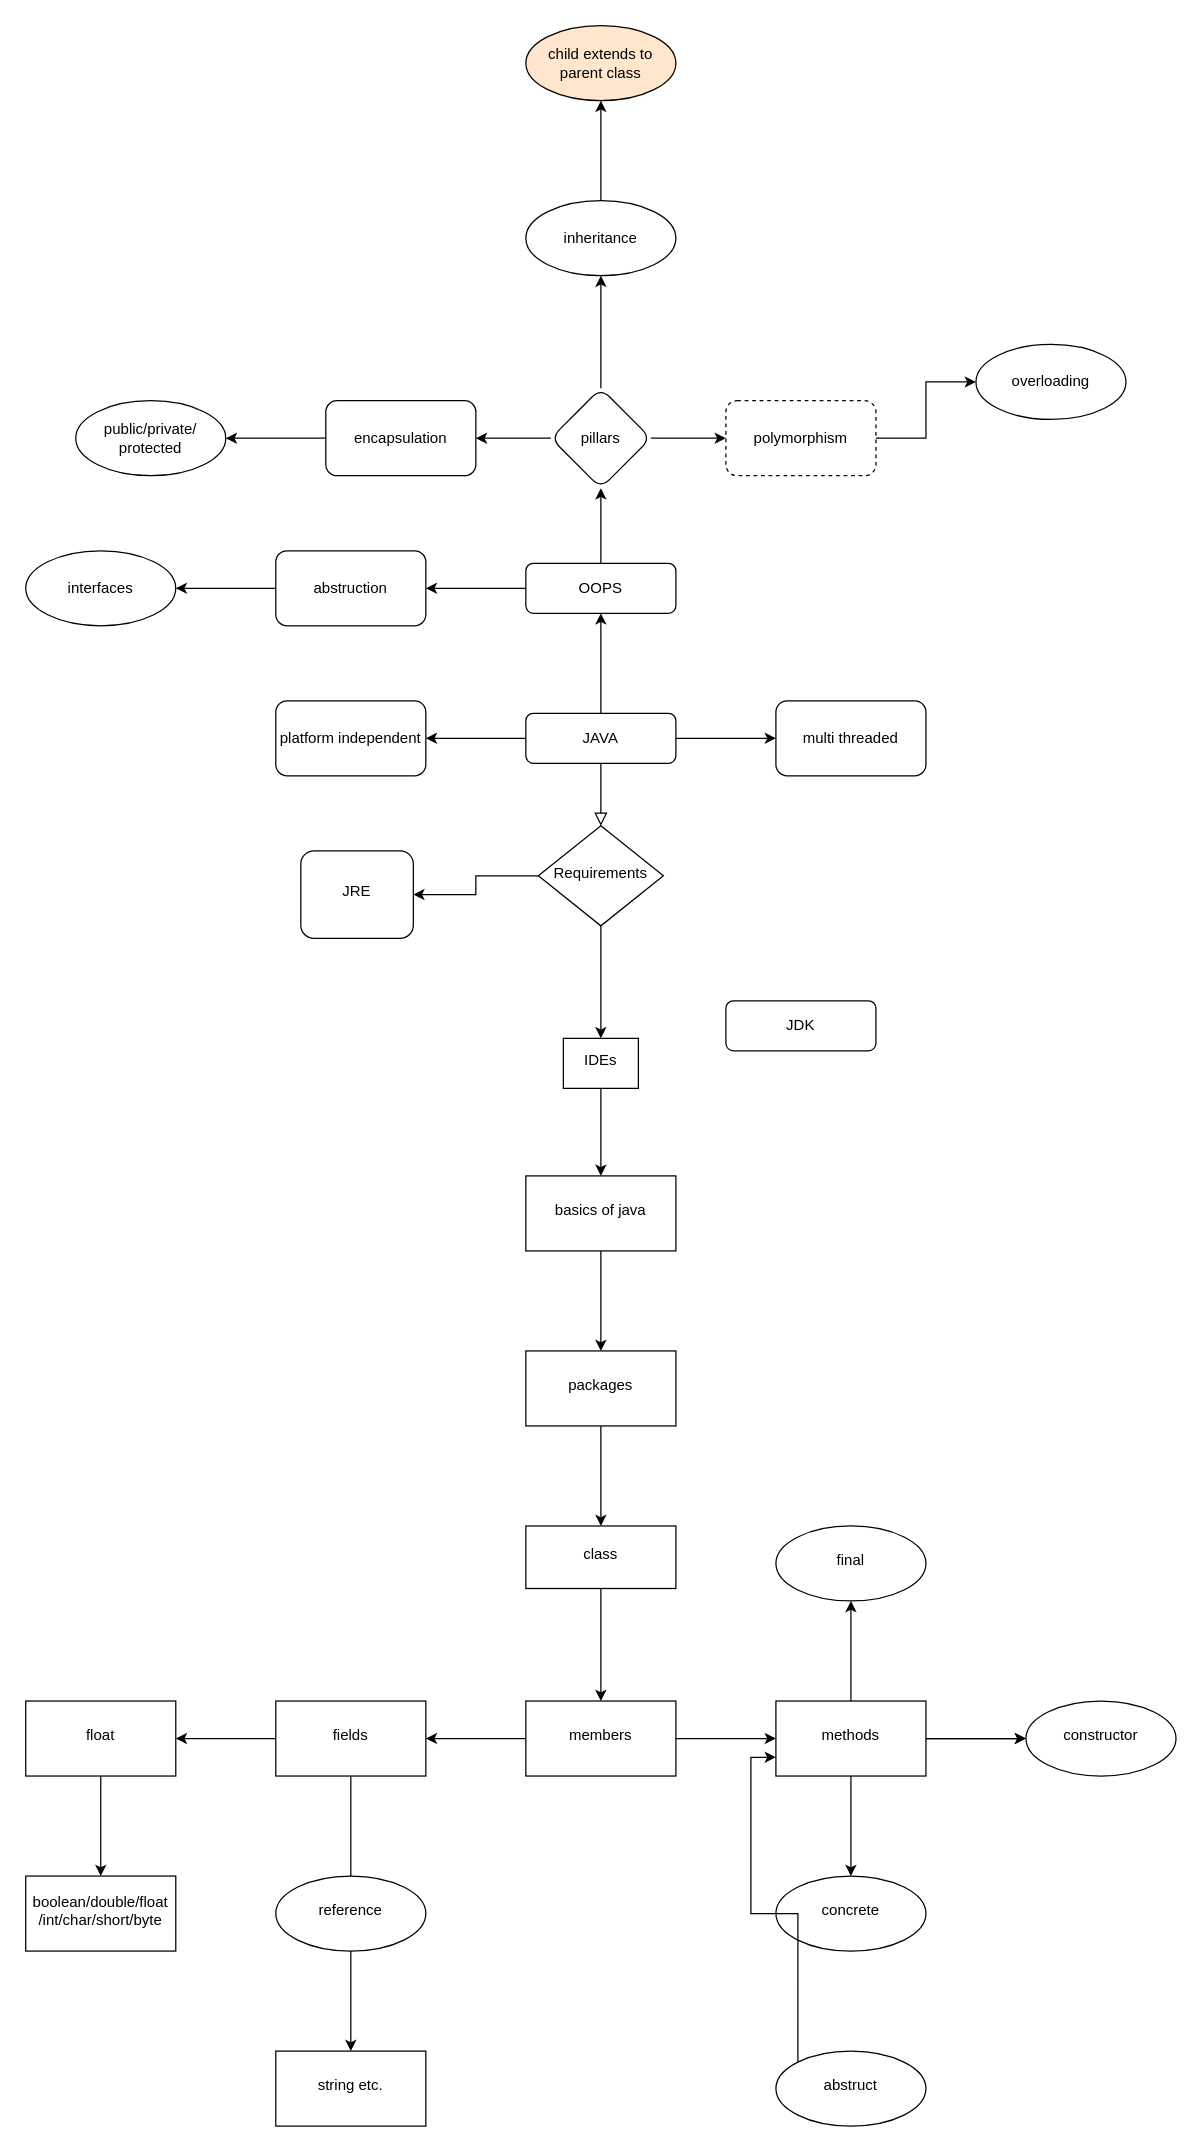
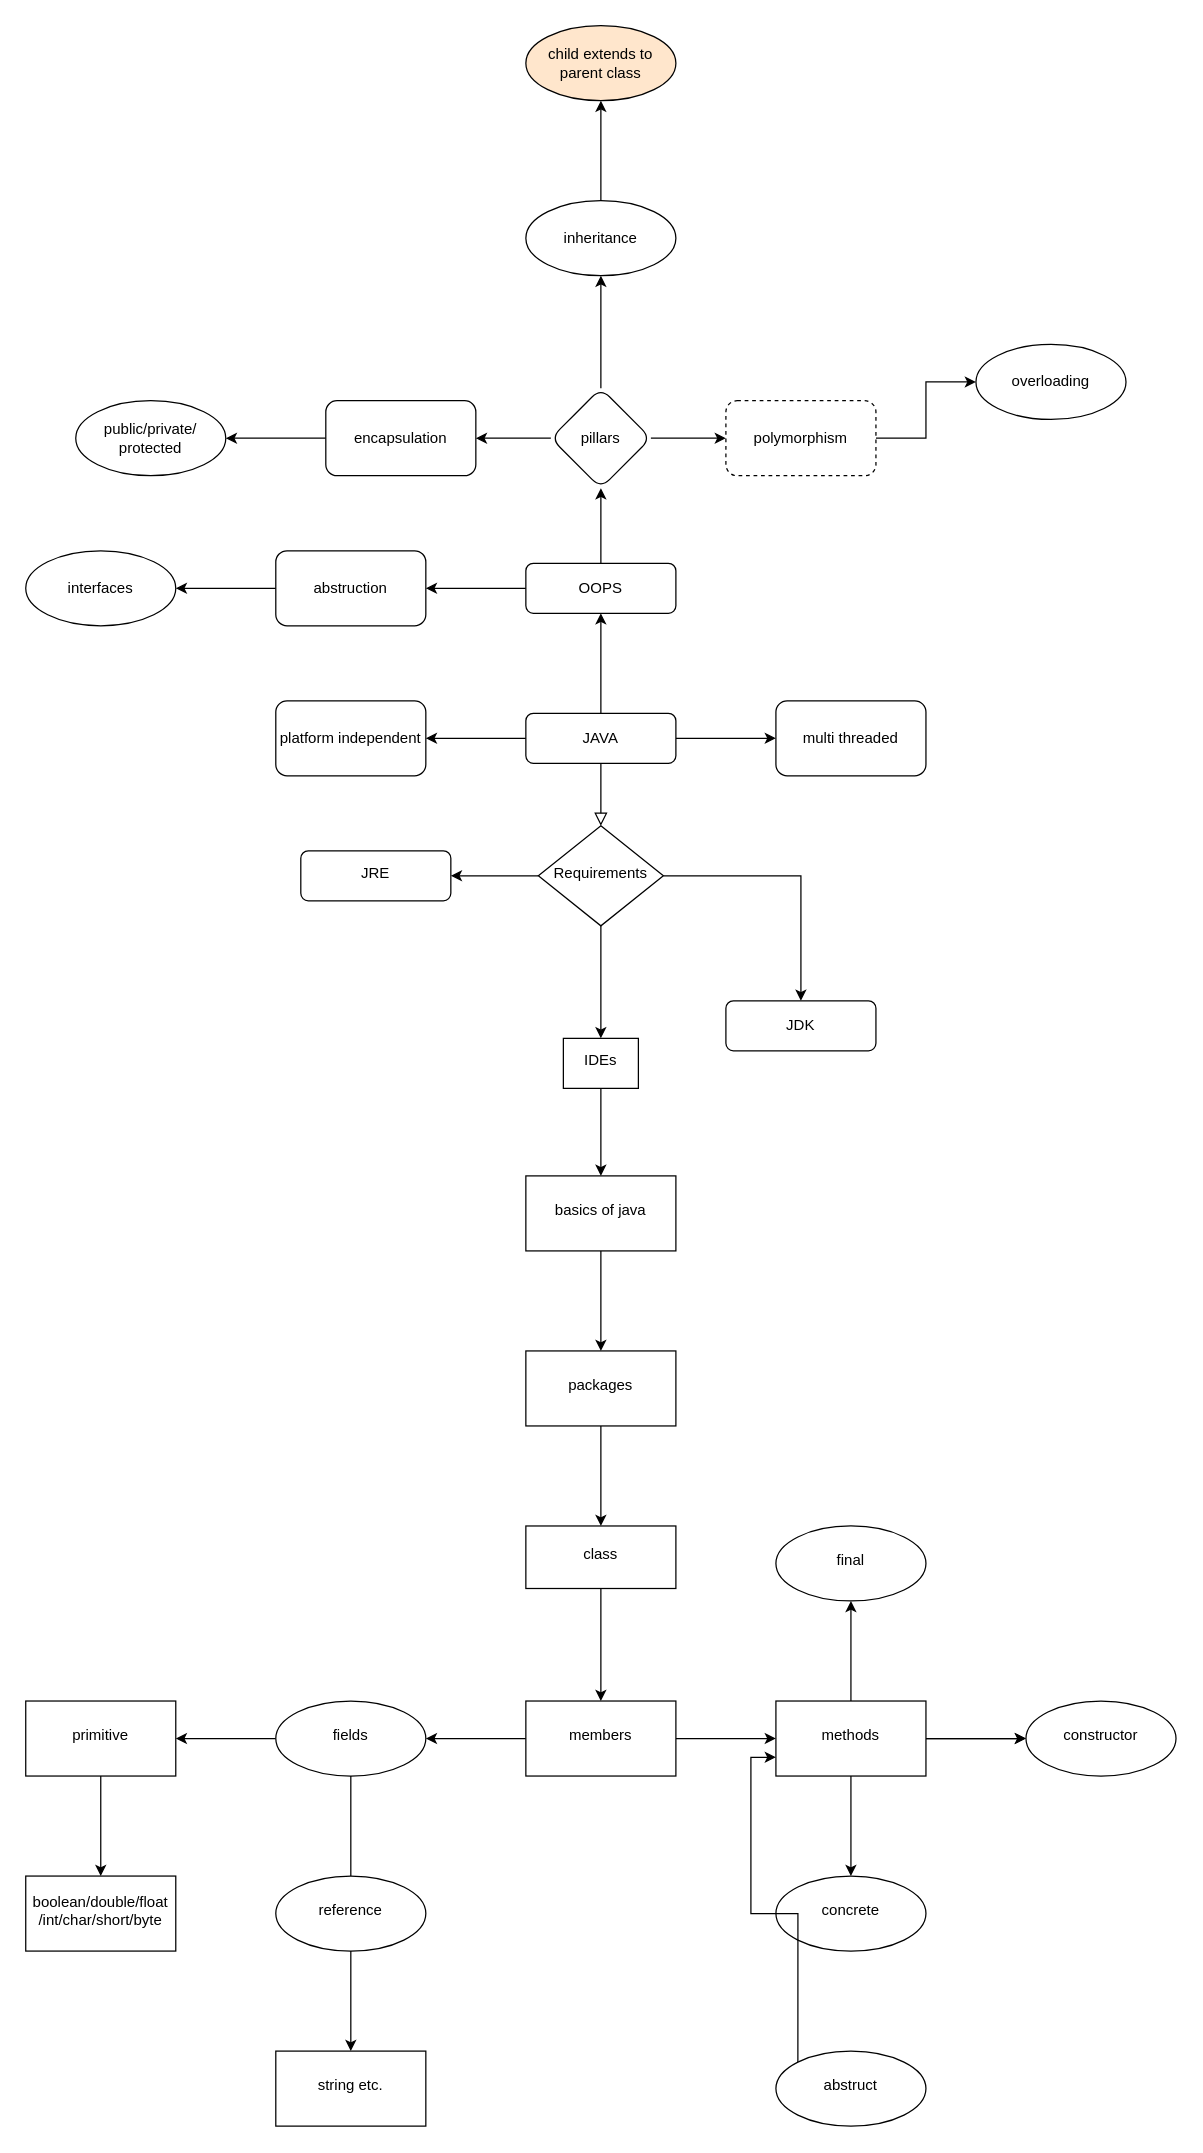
  <mxCell id="0" />
  <mxCell id="1" parent="0" />
  <mxCell id="2" value="" style="rounded=0;html=1;jettySize=auto;orthogonalLoop=1;fontSize=11;endArrow=block;endFill=0;endSize=8;strokeWidth=1;shadow=0;labelBackgroundColor=none;edgeStyle=orthogonalEdgeStyle;" parent="1" source="6" target="10" edge="1"><mxGeometry relative="1" as="geometry" /></mxCell>
  <mxCell id="3" value="" style="edgeStyle=orthogonalEdgeStyle;rounded=0;orthogonalLoop=1;jettySize=auto;html=1;" edge="1" parent="1" source="6" target="15"><mxGeometry relative="1" as="geometry" /></mxCell>
  <mxCell id="4" value="" style="edgeStyle=orthogonalEdgeStyle;rounded=0;orthogonalLoop=1;jettySize=auto;html=1;" edge="1" parent="1" source="6" target="16"><mxGeometry relative="1" as="geometry" /></mxCell>
  <mxCell id="5" value="" style="edgeStyle=orthogonalEdgeStyle;rounded=0;orthogonalLoop=1;jettySize=auto;html=1;" edge="1" parent="1" source="6" target="19"><mxGeometry relative="1" as="geometry" /></mxCell>
  <mxCell id="6" value="JAVA" style="rounded=1;whiteSpace=wrap;html=1;fontSize=12;glass=0;strokeWidth=1;shadow=0;" parent="1" vertex="1"><mxGeometry x="420" y="570" width="120" height="40" as="geometry" /></mxCell>
  <mxCell id="7" value="" style="edgeStyle=orthogonalEdgeStyle;rounded=0;orthogonalLoop=1;jettySize=auto;html=1;" edge="1" parent="1" source="10" target="12"><mxGeometry relative="1" as="geometry" /></mxCell>
+ <mxCell id="8" value="" style="edgeStyle=orthogonalEdgeStyle;rounded=0;orthogonalLoop=1;jettySize=auto;html=1;" edge="1" parent="1" source="10" target="11"><mxGeometry relative="1" as="geometry" /></mxCell>
  <mxCell id="9" value="" style="edgeStyle=orthogonalEdgeStyle;rounded=0;orthogonalLoop=1;jettySize=auto;html=1;" edge="1" parent="1" source="10" target="14"><mxGeometry relative="1" as="geometry" /></mxCell>
  <mxCell id="10" value="Requirements" style="rhombus;whiteSpace=wrap;html=1;shadow=0;fontFamily=Helvetica;fontSize=12;align=center;strokeWidth=1;spacing=6;spacingTop=-4;" parent="1" vertex="1"><mxGeometry x="430" y="660" width="100" height="80" as="geometry" /></mxCell>
  <mxCell id="11" value="JDK" style="rounded=1;whiteSpace=wrap;html=1;fontSize=12;glass=0;strokeWidth=1;shadow=0;" parent="1" vertex="1"><mxGeometry x="580" y="800" width="120" height="40" as="geometry" /></mxCell>
- <mxCell id="12" value="JRE" style="rounded=1;whiteSpace=wrap;html=1;shadow=0;strokeWidth=1;spacing=6;spacingTop=-4;" vertex="1" parent="1"><mxGeometry x="240" y="680" width="90" height="70" as="geometry" /></mxCell>
+ <mxCell id="12" value="JRE" style="rounded=1;whiteSpace=wrap;html=1;shadow=0;strokeWidth=1;spacing=6;spacingTop=-4;" vertex="1" parent="1"><mxGeometry x="240" y="680" width="120" height="40" as="geometry" /></mxCell>
  <mxCell id="13" value="" style="edgeStyle=orthogonalEdgeStyle;rounded=0;orthogonalLoop=1;jettySize=auto;html=1;" edge="1" parent="1" source="14" target="37"><mxGeometry relative="1" as="geometry" /></mxCell>
  <mxCell id="14" value="IDEs" style="whiteSpace=wrap;html=1;shadow=0;strokeWidth=1;spacing=6;spacingTop=-4;" vertex="1" parent="1"><mxGeometry x="450" y="830" width="60" height="40" as="geometry" /></mxCell>
  <mxCell id="15" value="multi threaded" style="whiteSpace=wrap;html=1;rounded=1;glass=0;strokeWidth=1;shadow=0;" vertex="1" parent="1"><mxGeometry x="620" y="560" width="120" height="60" as="geometry" /></mxCell>
  <mxCell id="16" value="platform independent" style="whiteSpace=wrap;html=1;rounded=1;glass=0;strokeWidth=1;shadow=0;" vertex="1" parent="1"><mxGeometry x="220" y="560" width="120" height="60" as="geometry" /></mxCell>
  <mxCell id="17" value="" style="edgeStyle=orthogonalEdgeStyle;rounded=0;orthogonalLoop=1;jettySize=auto;html=1;" edge="1" parent="1" source="19" target="23"><mxGeometry relative="1" as="geometry" /></mxCell>
  <mxCell id="18" value="" style="edgeStyle=orthogonalEdgeStyle;rounded=0;orthogonalLoop=1;jettySize=auto;html=1;" edge="1" parent="1" source="19" target="34"><mxGeometry relative="1" as="geometry" /></mxCell>
  <mxCell id="19" value="OOPS" style="rounded=1;whiteSpace=wrap;html=1;fontSize=12;glass=0;strokeWidth=1;shadow=0;" vertex="1" parent="1"><mxGeometry x="420" y="450" width="120" height="40" as="geometry" /></mxCell>
  <mxCell id="20" value="" style="edgeStyle=orthogonalEdgeStyle;rounded=0;orthogonalLoop=1;jettySize=auto;html=1;" edge="1" parent="1" source="23" target="25"><mxGeometry relative="1" as="geometry" /></mxCell>
  <mxCell id="21" value="" style="edgeStyle=orthogonalEdgeStyle;rounded=0;orthogonalLoop=1;jettySize=auto;html=1;" edge="1" parent="1" source="23" target="27"><mxGeometry relative="1" as="geometry" /></mxCell>
  <mxCell id="22" value="" style="edgeStyle=orthogonalEdgeStyle;rounded=0;orthogonalLoop=1;jettySize=auto;html=1;" edge="1" parent="1" source="23" target="29"><mxGeometry relative="1" as="geometry" /></mxCell>
  <mxCell id="23" value="pillars" style="rhombus;whiteSpace=wrap;html=1;rounded=1;glass=0;strokeWidth=1;shadow=0;" vertex="1" parent="1"><mxGeometry x="440" y="310" width="80" height="80" as="geometry" /></mxCell>
  <mxCell id="24" value="" style="edgeStyle=orthogonalEdgeStyle;rounded=0;orthogonalLoop=1;jettySize=auto;html=1;" edge="1" parent="1" source="25" target="32"><mxGeometry relative="1" as="geometry" /></mxCell>
  <mxCell id="25" value="encapsulation" style="whiteSpace=wrap;html=1;rounded=1;glass=0;strokeWidth=1;shadow=0;" vertex="1" parent="1"><mxGeometry y="320" width="120" height="60" as="geometry" x="260" /></mxCell>
  <mxCell id="26" value="" style="edgeStyle=orthogonalEdgeStyle;rounded=0;orthogonalLoop=1;jettySize=auto;html=1;" edge="1" parent="1" source="27" target="30"><mxGeometry relative="1" as="geometry" /></mxCell>
  <mxCell id="27" value="polymorphism" style="whiteSpace=wrap;html=1;rounded=1;glass=0;strokeWidth=1;shadow=0;dashed=1;" vertex="1" parent="1"><mxGeometry x="580" y="320" width="120" height="60" as="geometry" /></mxCell>
  <mxCell id="28" value="" style="edgeStyle=orthogonalEdgeStyle;rounded=0;orthogonalLoop=1;jettySize=auto;html=1;" edge="1" parent="1" source="29" target="31"><mxGeometry relative="1" as="geometry" /></mxCell>
  <mxCell id="29" value="inheritance" style="ellipse;whiteSpace=wrap;html=1;glass=0;strokeWidth=1;shadow=0;" vertex="1" parent="1"><mxGeometry x="420" y="160" width="120" height="60" as="geometry" /></mxCell>
  <mxCell id="30" value="overloading" style="ellipse;whiteSpace=wrap;html=1;rounded=1;glass=0;strokeWidth=1;shadow=0;" vertex="1" parent="1"><mxGeometry x="780" y="275" width="120" height="60" as="geometry" /></mxCell>
  <mxCell id="31" value="child extends to parent class" style="ellipse;whiteSpace=wrap;html=1;rounded=1;glass=0;strokeWidth=1;shadow=0;fillColor=#ffe6cc;" vertex="1" parent="1"><mxGeometry x="420" y="20" width="120" height="60" as="geometry" /></mxCell>
  <mxCell id="32" value="public/private/&lt;br&gt;protected" style="ellipse;whiteSpace=wrap;html=1;rounded=1;glass=0;strokeWidth=1;shadow=0;" vertex="1" parent="1"><mxGeometry x="60" y="320" width="120" height="60" as="geometry" /></mxCell>
  <mxCell id="33" value="" style="edgeStyle=orthogonalEdgeStyle;rounded=0;orthogonalLoop=1;jettySize=auto;html=1;" edge="1" parent="1" source="34" target="35"><mxGeometry relative="1" as="geometry" /></mxCell>
  <mxCell id="34" value="abstruction" style="whiteSpace=wrap;html=1;rounded=1;glass=0;strokeWidth=1;shadow=0;" vertex="1" parent="1"><mxGeometry x="220" y="440" width="120" height="60" as="geometry" /></mxCell>
  <mxCell id="35" value="interfaces" style="ellipse;whiteSpace=wrap;html=1;rounded=1;glass=0;strokeWidth=1;shadow=0;" vertex="1" parent="1"><mxGeometry x="20" y="440" width="120" height="60" as="geometry" /></mxCell>
  <mxCell id="36" value="" style="edgeStyle=orthogonalEdgeStyle;rounded=0;orthogonalLoop=1;jettySize=auto;html=1;" edge="1" parent="1" source="37" target="39"><mxGeometry relative="1" as="geometry" /></mxCell>
  <mxCell id="37" value="basics of java" style="whiteSpace=wrap;html=1;shadow=0;strokeWidth=1;spacing=6;spacingTop=-4;" vertex="1" parent="1"><mxGeometry x="420" y="940" width="120" height="60" as="geometry" /></mxCell>
  <mxCell id="38" value="" style="edgeStyle=orthogonalEdgeStyle;rounded=0;orthogonalLoop=1;jettySize=auto;html=1;" edge="1" parent="1" source="39" target="41"><mxGeometry relative="1" as="geometry" /></mxCell>
  <mxCell id="39" value="packages" style="whiteSpace=wrap;html=1;shadow=0;strokeWidth=1;spacing=6;spacingTop=-4;" vertex="1" parent="1"><mxGeometry x="420" y="1080" width="120" height="60" as="geometry" /></mxCell>
  <mxCell id="40" value="" style="edgeStyle=orthogonalEdgeStyle;rounded=0;orthogonalLoop=1;jettySize=auto;html=1;" edge="1" parent="1" source="41" target="44"><mxGeometry relative="1" as="geometry" /></mxCell>
  <mxCell id="41" value="class" style="whiteSpace=wrap;html=1;shadow=0;strokeWidth=1;spacing=6;spacingTop=-4;" vertex="1" parent="1"><mxGeometry x="420" y="1220" width="120" height="50" as="geometry" /></mxCell>
  <mxCell id="42" value="" style="edgeStyle=orthogonalEdgeStyle;rounded=0;orthogonalLoop=1;jettySize=auto;html=1;" edge="1" parent="1" source="44" target="47"><mxGeometry relative="1" as="geometry" /></mxCell>
  <mxCell id="43" value="" style="edgeStyle=orthogonalEdgeStyle;rounded=0;orthogonalLoop=1;jettySize=auto;html=1;" edge="1" parent="1" source="44" target="52"><mxGeometry relative="1" as="geometry" /></mxCell>
  <mxCell id="44" value="members" style="whiteSpace=wrap;html=1;shadow=0;strokeWidth=1;spacing=6;spacingTop=-4;" vertex="1" parent="1"><mxGeometry x="420" y="1360" width="120" height="60" as="geometry" /></mxCell>
  <mxCell id="45" value="" style="edgeStyle=orthogonalEdgeStyle;rounded=0;orthogonalLoop=1;jettySize=auto;html=1;endArrow=none;" edge="1" parent="1" source="47" target="54"><mxGeometry relative="1" as="geometry" /></mxCell>
  <mxCell id="46" value="" style="edgeStyle=orthogonalEdgeStyle;rounded=0;orthogonalLoop=1;jettySize=auto;html=1;" edge="1" parent="1" source="47" target="57"><mxGeometry relative="1" as="geometry" /></mxCell>
- <mxCell id="47" value="fields" style="whiteSpace=wrap;html=1;shadow=0;strokeWidth=1;spacing=6;spacingTop=-4;" vertex="1" parent="1"><mxGeometry x="220" y="1360" width="120" height="60" as="geometry" /></mxCell>
+ <mxCell id="47" value="fields" style="ellipse;whiteSpace=wrap;html=1;shadow=0;strokeWidth=1;spacing=6;spacingTop=-4;" vertex="1" parent="1"><mxGeometry x="220" y="1360" width="120" height="60" as="geometry" /></mxCell>
  <mxCell id="48" value="" style="edgeStyle=orthogonalEdgeStyle;rounded=0;orthogonalLoop=1;jettySize=auto;html=1;" edge="1" parent="1" source="52" target="59"><mxGeometry relative="1" as="geometry" /></mxCell>
  <mxCell id="49" value="" style="edgeStyle=orthogonalEdgeStyle;rounded=0;orthogonalLoop=1;jettySize=auto;html=1;" edge="1" parent="1" source="52" target="60"><mxGeometry relative="1" as="geometry" /></mxCell>
  <mxCell id="50" value="" style="edgeStyle=orthogonalEdgeStyle;rounded=0;orthogonalLoop=1;jettySize=auto;html=1;" edge="1" parent="1" source="52" target="61"><mxGeometry relative="1" as="geometry" /></mxCell>
  <mxCell id="51" value="" style="edgeStyle=orthogonalEdgeStyle;rounded=0;orthogonalLoop=1;jettySize=auto;html=1;" edge="1" parent="1" source="52"><mxGeometry relative="1" as="geometry"><mxPoint x="820" y="1390" as="targetPoint" /></mxGeometry></mxCell>
  <mxCell id="52" value="methods" style="whiteSpace=wrap;html=1;shadow=0;strokeWidth=1;spacing=6;spacingTop=-4;" vertex="1" parent="1"><mxGeometry x="620" y="1360" width="120" height="60" as="geometry" /></mxCell>
  <mxCell id="53" value="" style="edgeStyle=orthogonalEdgeStyle;rounded=0;orthogonalLoop=1;jettySize=auto;html=1;" edge="1" parent="1" source="54" target="55"><mxGeometry relative="1" as="geometry" /></mxCell>
  <mxCell id="54" value="reference" style="ellipse;whiteSpace=wrap;html=1;shadow=0;strokeWidth=1;spacing=6;spacingTop=-4;" vertex="1" parent="1"><mxGeometry x="220" y="1500" width="120" height="60" as="geometry" /></mxCell>
  <mxCell id="55" value="string etc." style="whiteSpace=wrap;html=1;shadow=0;strokeWidth=1;spacing=6;spacingTop=-4;" vertex="1" parent="1"><mxGeometry x="220" y="1640" width="120" height="60" as="geometry" /></mxCell>
  <mxCell id="56" value="" style="edgeStyle=orthogonalEdgeStyle;rounded=0;orthogonalLoop=1;jettySize=auto;html=1;" edge="1" parent="1" source="57" target="58"><mxGeometry relative="1" as="geometry" /></mxCell>
- <mxCell id="57" value="float" style="whiteSpace=wrap;html=1;shadow=0;strokeWidth=1;spacing=6;spacingTop=-4;" vertex="1" parent="1"><mxGeometry x="20" y="1360" width="120" height="60" as="geometry" /></mxCell>
+ <mxCell id="57" value="primitive" style="whiteSpace=wrap;html=1;shadow=0;strokeWidth=1;spacing=6;spacingTop=-4;" vertex="1" parent="1"><mxGeometry x="20" y="1360" width="120" height="60" as="geometry" /></mxCell>
  <mxCell id="58" value="boolean/double/float&lt;br&gt;/int/char/short/byte" style="whiteSpace=wrap;html=1;shadow=0;strokeWidth=1;spacing=6;spacingTop=-4;rounded=0;" vertex="1" parent="1"><mxGeometry x="20" y="1500" width="120" height="60" as="geometry" /></mxCell>
  <mxCell id="59" value="concrete" style="ellipse;whiteSpace=wrap;html=1;shadow=0;strokeWidth=1;spacing=6;spacingTop=-4;" vertex="1" parent="1"><mxGeometry x="620" y="1500" width="120" height="60" as="geometry" /></mxCell>
  <mxCell id="60" value="final" style="ellipse;whiteSpace=wrap;html=1;shadow=0;strokeWidth=1;spacing=6;spacingTop=-4;" vertex="1" parent="1"><mxGeometry x="620" y="1220" width="120" height="60" as="geometry" /></mxCell>
  <mxCell id="61" value="constructor" style="ellipse;whiteSpace=wrap;html=1;shadow=0;strokeWidth=1;spacing=6;spacingTop=-4;" vertex="1" parent="1"><mxGeometry x="820" y="1360" width="120" height="60" as="geometry" /></mxCell>
  <mxCell id="62" style="edgeStyle=orthogonalEdgeStyle;rounded=0;orthogonalLoop=1;jettySize=auto;html=1;exitX=0;exitY=0;exitDx=0;exitDy=0;entryX=0;entryY=0.75;entryDx=0;entryDy=0;" edge="1" parent="1" source="63" target="52"><mxGeometry relative="1" as="geometry" /></mxCell>
  <mxCell id="63" value="abstruct" style="ellipse;whiteSpace=wrap;html=1;shadow=0;strokeWidth=1;spacing=6;spacingTop=-4;" vertex="1" parent="1"><mxGeometry x="620" y="1640" width="120" height="60" as="geometry" /></mxCell>
